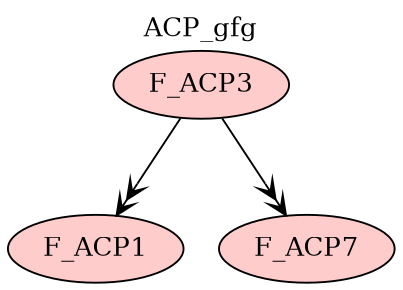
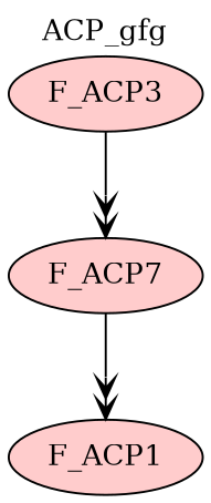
  digraph {
    label=ACP_gfg
    labelfontsize=12
    labelloc=tl
    node [fillcolor="#FFCCCC" shape=oval style=filled]
    edge [arrowhead=veevee]
    n1 [label=F_ACP1]
    n2 [label=F_ACP7]
    n3 [label=F_ACP3]
-   n3 -> n1 [label=" "]
+   n2 -> n1 [label=" "]
    n3 -> n2 [label=" "]
  }
